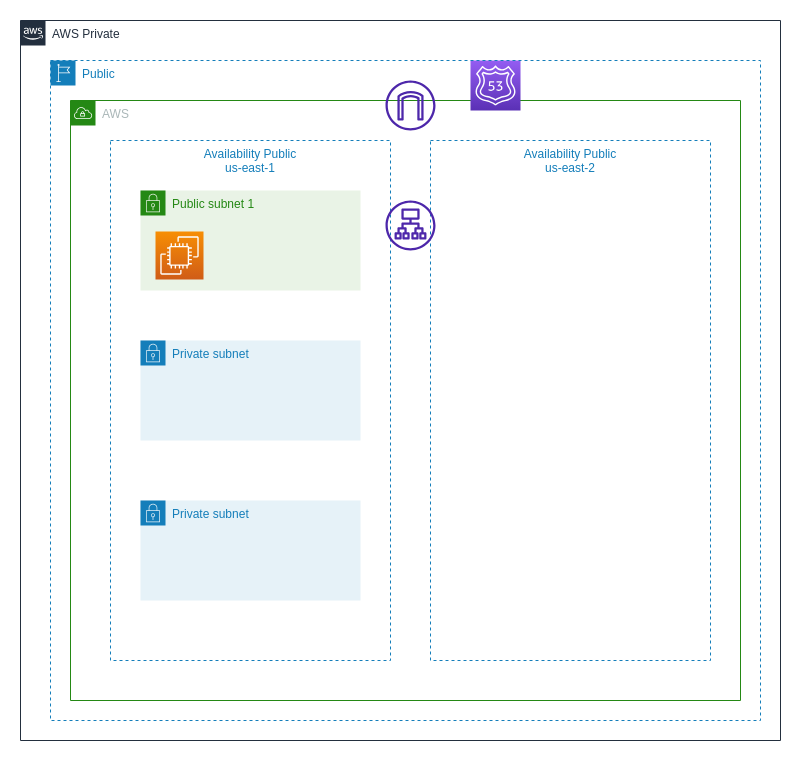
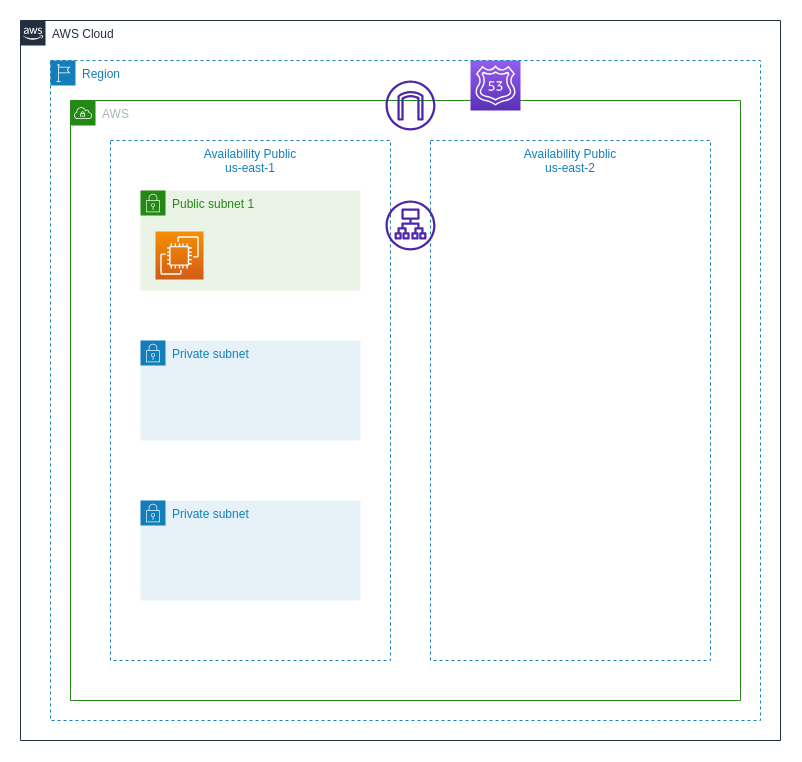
  <mxCell id="0" />
  <mxCell id="1" parent="0" />
- <mxCell id="2" value="AWS Private" style="points=[[0,0],[0.25,0],[0.5,0],[0.75,0],[1,0],[1,0.25],[1,0.5],[1,0.75],[1,1],[0.75,1],[0.5,1],[0.25,1],[0,1],[0,0.75],[0,0.5],[0,0.25]];outlineConnect=0;gradientColor=none;html=1;whiteSpace=wrap;fontSize=12;fontStyle=0;container=1;pointerEvents=0;collapsible=0;recursiveResize=0;shape=mxgraph.aws4.group;grIcon=mxgraph.aws4.group_aws_cloud_alt;strokeColor=#232F3E;fillColor=none;verticalAlign=top;align=left;spacingLeft=30;fontColor=#232F3E;dashed=0;" vertex="1" parent="1"><mxGeometry x="20" y="20" width="760" height="720" as="geometry" /></mxCell>
+ <mxCell id="2" value="AWS Cloud" style="points=[[0,0],[0.25,0],[0.5,0],[0.75,0],[1,0],[1,0.25],[1,0.5],[1,0.75],[1,1],[0.75,1],[0.5,1],[0.25,1],[0,1],[0,0.75],[0,0.5],[0,0.25]];outlineConnect=0;gradientColor=none;html=1;whiteSpace=wrap;fontSize=12;fontStyle=0;container=1;pointerEvents=0;collapsible=0;recursiveResize=0;shape=mxgraph.aws4.group;grIcon=mxgraph.aws4.group_aws_cloud_alt;strokeColor=#232F3E;fillColor=none;verticalAlign=top;align=left;spacingLeft=30;fontColor=#232F3E;dashed=0;" vertex="1" parent="1"><mxGeometry x="20" y="20" width="760" height="720" as="geometry" /></mxCell>
  <mxCell id="3" value="AWS" style="points=[[0,0],[0.25,0],[0.5,0],[0.75,0],[1,0],[1,0.25],[1,0.5],[1,0.75],[1,1],[0.75,1],[0.5,1],[0.25,1],[0,1],[0,0.75],[0,0.5],[0,0.25]];outlineConnect=0;gradientColor=none;html=1;whiteSpace=wrap;fontSize=12;fontStyle=0;container=1;pointerEvents=0;collapsible=0;recursiveResize=0;shape=mxgraph.aws4.group;grIcon=mxgraph.aws4.group_vpc;strokeColor=#248814;fillColor=none;verticalAlign=top;align=left;spacingLeft=30;fontColor=#AAB7B8;dashed=0;" vertex="1" parent="2"><mxGeometry x="50" y="80" width="670" height="600" as="geometry" /></mxCell>
  <mxCell id="4" value="Availability Public&#10;us-east-1" style="fillColor=none;strokeColor=#147EBA;dashed=1;verticalAlign=top;fontStyle=0;fontColor=#147EBA;" vertex="1" parent="3"><mxGeometry x="40" y="40" width="280" height="520" as="geometry" /></mxCell>
  <mxCell id="5" value="Availability Public&#10;us-east-2" style="fillColor=none;strokeColor=#147EBA;dashed=1;verticalAlign=top;fontStyle=0;fontColor=#147EBA;" vertex="1" parent="3"><mxGeometry x="360" y="40" width="280" height="520" as="geometry" /></mxCell>
  <mxCell id="6" value="" style="sketch=0;outlineConnect=0;fontColor=#232F3E;gradientColor=none;fillColor=#4D27AA;strokeColor=none;dashed=0;verticalLabelPosition=bottom;verticalAlign=top;align=center;html=1;fontSize=12;fontStyle=0;aspect=fixed;pointerEvents=1;shape=mxgraph.aws4.internet_gateway;" vertex="1" parent="3"><mxGeometry x="315" y="-20" width="50" height="50" as="geometry" /></mxCell>
  <mxCell id="7" value="" style="sketch=0;points=[[0,0,0],[0.25,0,0],[0.5,0,0],[0.75,0,0],[1,0,0],[0,1,0],[0.25,1,0],[0.5,1,0],[0.75,1,0],[1,1,0],[0,0.25,0],[0,0.5,0],[0,0.75,0],[1,0.25,0],[1,0.5,0],[1,0.75,0]];outlineConnect=0;fontColor=#232F3E;gradientColor=#945DF2;gradientDirection=north;fillColor=#5A30B5;strokeColor=#ffffff;dashed=0;verticalLabelPosition=bottom;verticalAlign=top;align=center;html=1;fontSize=12;fontStyle=0;aspect=fixed;shape=mxgraph.aws4.resourceIcon;resIcon=mxgraph.aws4.route_53;" vertex="1" parent="3"><mxGeometry x="400" y="-40" width="50" height="50" as="geometry" /></mxCell>
- <mxCell id="8" value="Public" style="points=[[0,0],[0.25,0],[0.5,0],[0.75,0],[1,0],[1,0.25],[1,0.5],[1,0.75],[1,1],[0.75,1],[0.5,1],[0.25,1],[0,1],[0,0.75],[0,0.5],[0,0.25]];outlineConnect=0;gradientColor=none;html=1;whiteSpace=wrap;fontSize=12;fontStyle=0;container=1;pointerEvents=0;collapsible=0;recursiveResize=0;shape=mxgraph.aws4.group;grIcon=mxgraph.aws4.group_region;strokeColor=#147EBA;fillColor=none;verticalAlign=top;align=left;spacingLeft=30;fontColor=#147EBA;dashed=1;" vertex="1" parent="2"><mxGeometry x="30" y="40" width="710" height="660" as="geometry" /></mxCell>
+ <mxCell id="8" value="Region" style="points=[[0,0],[0.25,0],[0.5,0],[0.75,0],[1,0],[1,0.25],[1,0.5],[1,0.75],[1,1],[0.75,1],[0.5,1],[0.25,1],[0,1],[0,0.75],[0,0.5],[0,0.25]];outlineConnect=0;gradientColor=none;html=1;whiteSpace=wrap;fontSize=12;fontStyle=0;container=1;pointerEvents=0;collapsible=0;recursiveResize=0;shape=mxgraph.aws4.group;grIcon=mxgraph.aws4.group_region;strokeColor=#147EBA;fillColor=none;verticalAlign=top;align=left;spacingLeft=30;fontColor=#147EBA;dashed=1;" vertex="1" parent="2"><mxGeometry x="30" y="40" width="710" height="660" as="geometry" /></mxCell>
  <mxCell id="9" value="" style="sketch=0;outlineConnect=0;fontColor=#232F3E;gradientColor=none;fillColor=#4D27AA;strokeColor=none;dashed=0;verticalLabelPosition=bottom;verticalAlign=top;align=center;html=1;fontSize=12;fontStyle=0;aspect=fixed;pointerEvents=1;shape=mxgraph.aws4.application_load_balancer;" vertex="1" parent="8"><mxGeometry x="335" y="140" width="50" height="50" as="geometry" /></mxCell>
  <mxCell id="10" value="Public subnet 1" style="points=[[0,0],[0.25,0],[0.5,0],[0.75,0],[1,0],[1,0.25],[1,0.5],[1,0.75],[1,1],[0.75,1],[0.5,1],[0.25,1],[0,1],[0,0.75],[0,0.5],[0,0.25]];outlineConnect=0;gradientColor=none;html=1;whiteSpace=wrap;fontSize=12;fontStyle=0;container=1;pointerEvents=0;collapsible=0;recursiveResize=0;shape=mxgraph.aws4.group;grIcon=mxgraph.aws4.group_security_group;grStroke=0;strokeColor=#248814;fillColor=#E9F3E6;verticalAlign=top;align=left;spacingLeft=30;fontColor=#248814;dashed=0;" vertex="1" parent="8"><mxGeometry x="90" y="130" width="220" height="100" as="geometry" /></mxCell>
  <mxCell id="11" value="" style="sketch=0;points=[[0,0,0],[0.25,0,0],[0.5,0,0],[0.75,0,0],[1,0,0],[0,1,0],[0.25,1,0],[0.5,1,0],[0.75,1,0],[1,1,0],[0,0.25,0],[0,0.5,0],[0,0.75,0],[1,0.25,0],[1,0.5,0],[1,0.75,0]];outlineConnect=0;fontColor=#232F3E;gradientColor=#F78E04;gradientDirection=north;fillColor=#D05C17;strokeColor=#ffffff;dashed=0;verticalLabelPosition=bottom;verticalAlign=top;align=center;html=1;fontSize=12;fontStyle=0;aspect=fixed;shape=mxgraph.aws4.resourceIcon;resIcon=mxgraph.aws4.ec2;" vertex="1" parent="10"><mxGeometry x="15" y="41" width="48" height="48" as="geometry" /></mxCell>
  <mxCell id="12" value="Private subnet" style="points=[[0,0],[0.25,0],[0.5,0],[0.75,0],[1,0],[1,0.25],[1,0.5],[1,0.75],[1,1],[0.75,1],[0.5,1],[0.25,1],[0,1],[0,0.75],[0,0.5],[0,0.25]];outlineConnect=0;gradientColor=none;html=1;whiteSpace=wrap;fontSize=12;fontStyle=0;container=1;pointerEvents=0;collapsible=0;recursiveResize=0;shape=mxgraph.aws4.group;grIcon=mxgraph.aws4.group_security_group;grStroke=0;strokeColor=#147EBA;fillColor=#E6F2F8;verticalAlign=top;align=left;spacingLeft=30;fontColor=#147EBA;dashed=0;" vertex="1" parent="8"><mxGeometry x="90" y="280" width="220" height="100" as="geometry" /></mxCell>
  <mxCell id="13" value="Private subnet" style="points=[[0,0],[0.25,0],[0.5,0],[0.75,0],[1,0],[1,0.25],[1,0.5],[1,0.75],[1,1],[0.75,1],[0.5,1],[0.25,1],[0,1],[0,0.75],[0,0.5],[0,0.25]];outlineConnect=0;gradientColor=none;html=1;whiteSpace=wrap;fontSize=12;fontStyle=0;container=1;pointerEvents=0;collapsible=0;recursiveResize=0;shape=mxgraph.aws4.group;grIcon=mxgraph.aws4.group_security_group;grStroke=0;strokeColor=#147EBA;fillColor=#E6F2F8;verticalAlign=top;align=left;spacingLeft=30;fontColor=#147EBA;dashed=0;" vertex="1" parent="8"><mxGeometry x="90" y="440" width="220" height="100" as="geometry" /></mxCell>
